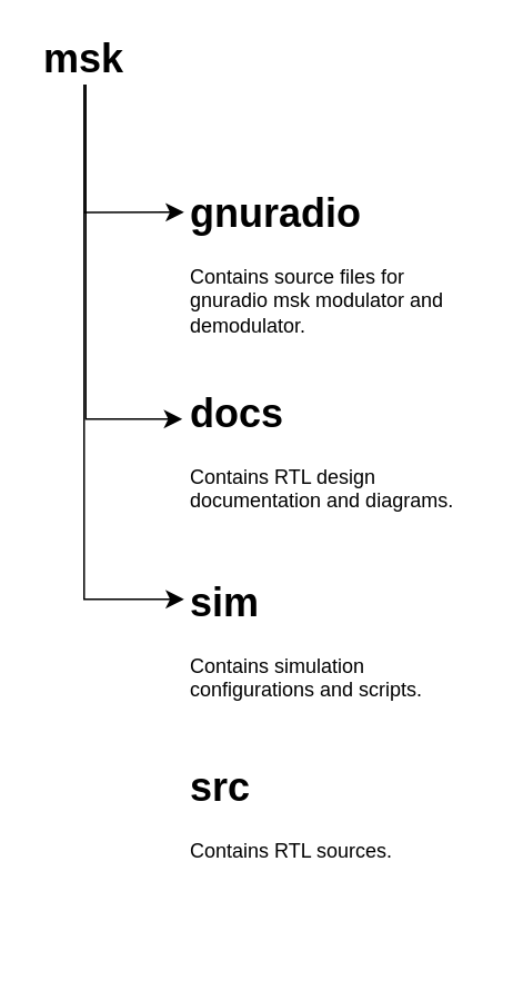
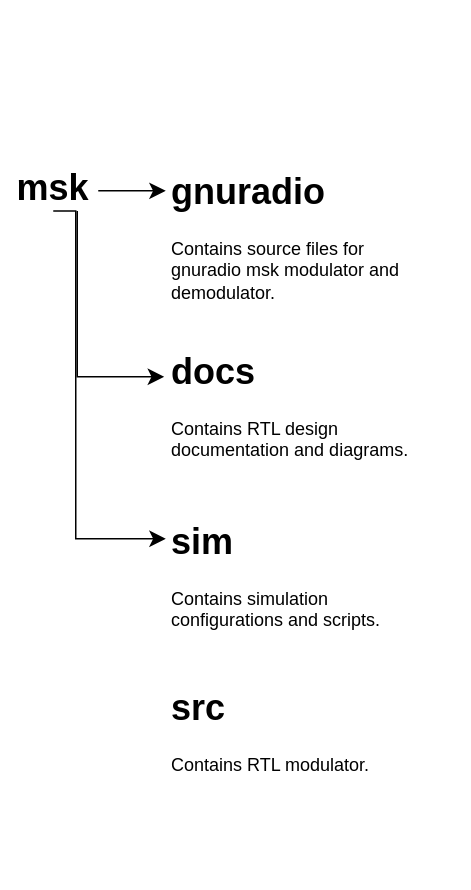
  <mxCell id="0" />
  <mxCell id="1" parent="0" />
- <mxCell id="2" value="&lt;font style=&quot;font-size: 24px;&quot;&gt;&lt;b&gt;msk&lt;/b&gt;&lt;/font&gt;" style="text;html=1;align=center;verticalAlign=middle;whiteSpace=wrap;rounded=0;fontSize=17;" vertex="1" parent="1"><mxGeometry x="20" y="20" width="60" height="30" as="geometry" /></mxCell>
+ <mxCell id="2" value="&lt;font style=&quot;font-size: 24px;&quot;&gt;&lt;b&gt;msk&lt;/b&gt;&lt;/font&gt;" style="text;html=1;align=center;verticalAlign=middle;whiteSpace=wrap;rounded=0;fontSize=17;" vertex="1" parent="1"><mxGeometry x="5" y="110" width="60" height="30" as="geometry" /></mxCell>
  <mxCell id="3" value="&lt;h1 style=&quot;margin-top: 0px;&quot;&gt;gnuradio&lt;/h1&gt;&lt;div&gt;Contains source files for gnuradio msk modulator and demodulator.&lt;/div&gt;" style="text;html=1;whiteSpace=wrap;overflow=hidden;rounded=0;" vertex="1" parent="1"><mxGeometry x="112" y="107" width="180" height="120" as="geometry" /></mxCell>
  <mxCell id="4" value="&lt;h1 style=&quot;margin-top: 0px;&quot;&gt;docs&lt;/h1&gt;&lt;div&gt;Contains RTL design documentation and diagrams.&lt;/div&gt;" style="text;html=1;whiteSpace=wrap;overflow=hidden;rounded=0;" vertex="1" parent="1"><mxGeometry x="112" y="227" width="180" height="120" as="geometry" /></mxCell>
  <mxCell id="5" value="&lt;h1 style=&quot;margin-top: 0px;&quot;&gt;&lt;span style=&quot;background-color: initial;&quot;&gt;sim&lt;/span&gt;&lt;/h1&gt;&lt;div&gt;&lt;span style=&quot;background-color: initial;&quot;&gt;Contains simulation configurations and scripts.&lt;/span&gt;&lt;/div&gt;" style="text;html=1;whiteSpace=wrap;overflow=hidden;rounded=0;" vertex="1" parent="1"><mxGeometry x="112" y="340" width="180" height="120" as="geometry" /></mxCell>
- <mxCell id="6" value="&lt;h1 style=&quot;margin-top: 0px;&quot;&gt;&lt;span style=&quot;background-color: initial;&quot;&gt;src&lt;/span&gt;&lt;/h1&gt;&lt;div&gt;&lt;span style=&quot;background-color: initial;&quot;&gt;Contains RTL sources.&lt;/span&gt;&lt;/div&gt;" style="text;html=1;whiteSpace=wrap;overflow=hidden;rounded=0;" vertex="1" parent="1"><mxGeometry x="112" y="451" width="180" height="120" as="geometry" /></mxCell>
+ <mxCell id="6" value="&lt;h1 style=&quot;margin-top: 0px;&quot;&gt;&lt;span style=&quot;background-color: initial;&quot;&gt;src&lt;/span&gt;&lt;/h1&gt;&lt;div&gt;&lt;span style=&quot;background-color: initial;&quot;&gt;Contains RTL modulator.&lt;/span&gt;&lt;/div&gt;" style="text;html=1;whiteSpace=wrap;overflow=hidden;rounded=0;" vertex="1" parent="1"><mxGeometry x="112" y="451" width="180" height="120" as="geometry" /></mxCell>
  <mxCell id="7" value="" style="edgeStyle=segmentEdgeStyle;endArrow=classic;html=1;curved=0;rounded=0;endSize=8;startSize=8;fontSize=12;entryX=-0.011;entryY=0.163;entryDx=0;entryDy=0;entryPerimeter=0;" edge="1" parent="1" source="2" target="3"><mxGeometry width="50" height="50" relative="1" as="geometry"><mxPoint x="71" y="66" as="sourcePoint" /><mxPoint x="30" y="139" as="targetPoint" /><Array as="points"><mxPoint x="50" y="127" /></Array></mxGeometry></mxCell>
  <mxCell id="8" value="" style="edgeStyle=segmentEdgeStyle;endArrow=classic;html=1;curved=0;rounded=0;endSize=8;startSize=8;fontSize=12;entryX=-0.017;entryY=0.196;entryDx=0;entryDy=0;entryPerimeter=0;" edge="1" parent="1" source="2" target="4"><mxGeometry width="50" height="50" relative="1" as="geometry"><mxPoint x="51" y="174" as="sourcePoint" /><mxPoint x="88" y="251" as="targetPoint" /><Array as="points"><mxPoint x="51" y="251" /></Array></mxGeometry></mxCell>
  <mxCell id="9" value="" style="edgeStyle=segmentEdgeStyle;endArrow=classic;html=1;curved=0;rounded=0;endSize=8;startSize=8;fontSize=12;entryX=-0.011;entryY=0.154;entryDx=0;entryDy=0;entryPerimeter=0;exitX=0.5;exitY=1;exitDx=0;exitDy=0;" edge="1" parent="1" source="2" target="5"><mxGeometry width="50" height="50" relative="1" as="geometry"><mxPoint x="50" y="259" as="sourcePoint" /><mxPoint x="108" y="336" as="targetPoint" /><Array as="points"><mxPoint x="50" y="359" /></Array></mxGeometry></mxCell>
